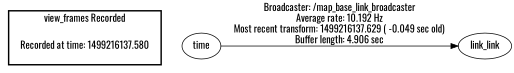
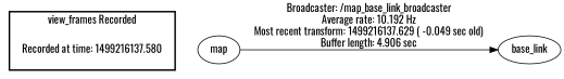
  digraph {
    fontname=Oswald
    rankdir=LR
    node [fontname=Oswald]
    edge [fontname=Oswald]
    "Recorded at time: 1499216137.580" [shape=plaintext]
-   map [label=time]
-   base_link [label=link_link]
+   map
+   base_link
    subgraph cluster_1 {
      color=black
      label="view_frames Recorded"
      style=bold
      "Recorded at time: 1499216137.580"
    }
    "Recorded at time: 1499216137.580" -> map [style=invis]
    map -> base_link [label="Broadcaster: /map_base_link_broadcaster\nAverage rate: 10.192 Hz\nMost recent transform: 1499216137.629 ( -0.049 sec old)\nBuffer length: 4.906 sec\n"]
  }
